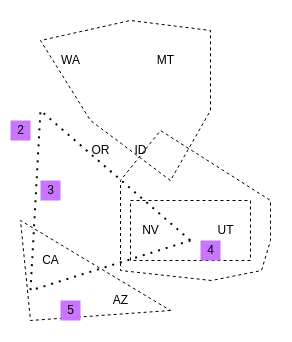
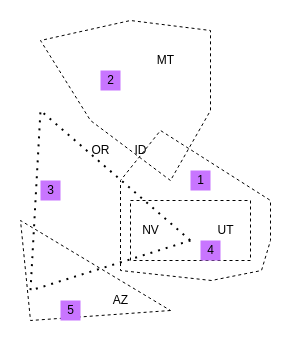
  <mxCell id="0" />
  <mxCell id="1" parent="0" />
- <mxCell id="2" value="WA" style="text;html=1;align=center;verticalAlign=middle;resizable=0;points=[];autosize=1;strokeColor=none;fillColor=none;" parent="1" vertex="1"><mxGeometry x="55" y="50" width="30" height="20" as="geometry" /></mxCell>
  <mxCell id="3" value="MT" style="text;html=1;align=center;verticalAlign=middle;resizable=0;points=[];autosize=1;strokeColor=none;fillColor=none;" parent="1" vertex="1"><mxGeometry x="150" y="50" width="30" height="20" as="geometry" /></mxCell>
  <mxCell id="4" value="ID" style="text;html=1;align=center;verticalAlign=middle;resizable=0;points=[];autosize=1;strokeColor=none;fillColor=none;" parent="1" vertex="1"><mxGeometry x="125" y="140" width="30" height="20" as="geometry" /></mxCell>
  <mxCell id="5" value="NV" style="text;html=1;align=center;verticalAlign=middle;resizable=0;points=[];autosize=1;strokeColor=none;fillColor=none;" parent="1" vertex="1"><mxGeometry x="135" y="220" width="30" height="20" as="geometry" /></mxCell>
  <mxCell id="6" value="UT" style="text;html=1;align=center;verticalAlign=middle;resizable=0;points=[];autosize=1;strokeColor=none;fillColor=none;" parent="1" vertex="1"><mxGeometry x="210" y="220" width="30" height="20" as="geometry" /></mxCell>
  <mxCell id="7" value="OR" style="text;html=1;align=center;verticalAlign=middle;resizable=0;points=[];autosize=1;strokeColor=none;fillColor=none;" parent="1" vertex="1"><mxGeometry x="85" y="140" width="30" height="20" as="geometry" /></mxCell>
- <mxCell id="8" value="CA" style="text;html=1;align=center;verticalAlign=middle;resizable=0;points=[];autosize=1;strokeColor=none;fillColor=none;" parent="1" vertex="1"><mxGeometry x="35" y="250" width="30" height="20" as="geometry" /></mxCell>
  <mxCell id="9" value="AZ" style="text;html=1;align=center;verticalAlign=middle;resizable=0;points=[];autosize=1;strokeColor=none;fillColor=none;" parent="1" vertex="1"><mxGeometry x="105" y="290" width="30" height="20" as="geometry" /></mxCell>
  <mxCell id="10" value="" style="endArrow=none;html=1;rounded=0;dashed=1;" parent="1" edge="1"><mxGeometry width="50" height="50" relative="1" as="geometry"><mxPoint x="170" y="180" as="sourcePoint" /><mxPoint x="170" y="180" as="targetPoint" /><Array as="points"><mxPoint x="90" y="120" /><mxPoint x="40" y="40" /><mxPoint x="130" y="20" /><mxPoint x="210" y="30" /><mxPoint x="210" y="110" /></Array></mxGeometry></mxCell>
  <mxCell id="11" value="" style="endArrow=none;html=1;rounded=0;dashed=1;" parent="1" edge="1"><mxGeometry width="50" height="50" relative="1" as="geometry"><mxPoint x="130" y="260" as="sourcePoint" /><mxPoint x="130" y="260" as="targetPoint" /><Array as="points"><mxPoint x="130" y="200" /><mxPoint x="180" y="200" /><mxPoint x="250" y="200" /><mxPoint x="250" y="260" /></Array></mxGeometry></mxCell>
  <mxCell id="12" value="" style="endArrow=none;dashed=1;html=1;rounded=0;" parent="1" edge="1"><mxGeometry width="50" height="50" relative="1" as="geometry"><mxPoint x="211" y="280" as="sourcePoint" /><mxPoint x="211" y="280" as="targetPoint" /><Array as="points"><mxPoint x="120" y="270" /><mxPoint x="120" y="180" /><mxPoint x="160" y="130" /><mxPoint x="270" y="200" /><mxPoint x="270" y="240" /><mxPoint x="261" y="270" /></Array></mxGeometry></mxCell>
  <mxCell id="13" value="" style="endArrow=none;dashed=1;html=1;dashPattern=1 3;strokeWidth=2;rounded=0;" parent="1" edge="1"><mxGeometry width="50" height="50" relative="1" as="geometry"><mxPoint x="190" y="240" as="sourcePoint" /><mxPoint x="190" y="240" as="targetPoint" /><Array as="points"><mxPoint x="30" y="290" /><mxPoint x="40" y="110" /></Array></mxGeometry></mxCell>
  <mxCell id="14" value="" style="endArrow=none;dashed=1;html=1;rounded=0;" parent="1" edge="1"><mxGeometry width="50" height="50" relative="1" as="geometry"><mxPoint x="170" y="310" as="sourcePoint" /><mxPoint x="170" y="310" as="targetPoint" /><Array as="points"><mxPoint x="30" y="320" /><mxPoint x="20" y="220" /></Array></mxGeometry></mxCell>
- <mxCell id="16" value="2" style="text;html=1;align=center;verticalAlign=middle;resizable=0;points=[];autosize=1;strokeColor=none;fillColor=#C875FF;" vertex="1" parent="1"><mxGeometry x="10" y="120" width="20" height="20" as="geometry" /></mxCell>
+ <mxCell id="15" value="1" style="text;html=1;align=center;verticalAlign=middle;resizable=0;points=[];autosize=1;strokeColor=none;fillColor=#C875FF;" vertex="1" parent="1"><mxGeometry x="190" y="170" width="20" height="20" as="geometry" /></mxCell>
+ <mxCell id="16" value="2" style="text;html=1;align=center;verticalAlign=middle;resizable=0;points=[];autosize=1;strokeColor=none;fillColor=#C875FF;" vertex="1" parent="1"><mxGeometry x="100" y="70" width="20" height="20" as="geometry" /></mxCell>
  <mxCell id="17" value="3" style="text;html=1;align=center;verticalAlign=middle;resizable=0;points=[];autosize=1;strokeColor=none;fillColor=#C875FF;" vertex="1" parent="1"><mxGeometry x="40" y="180" width="20" height="20" as="geometry" /></mxCell>
  <mxCell id="18" value="4" style="text;html=1;align=center;verticalAlign=middle;resizable=0;points=[];autosize=1;strokeColor=none;fillColor=#C875FF;" vertex="1" parent="1"><mxGeometry x="200" y="240" width="20" height="20" as="geometry" /></mxCell>
  <mxCell id="19" value="5" style="text;html=1;align=center;verticalAlign=middle;resizable=0;points=[];autosize=1;strokeColor=none;fillColor=#C875FF;" vertex="1" parent="1"><mxGeometry x="60" y="300" width="20" height="20" as="geometry" /></mxCell>
